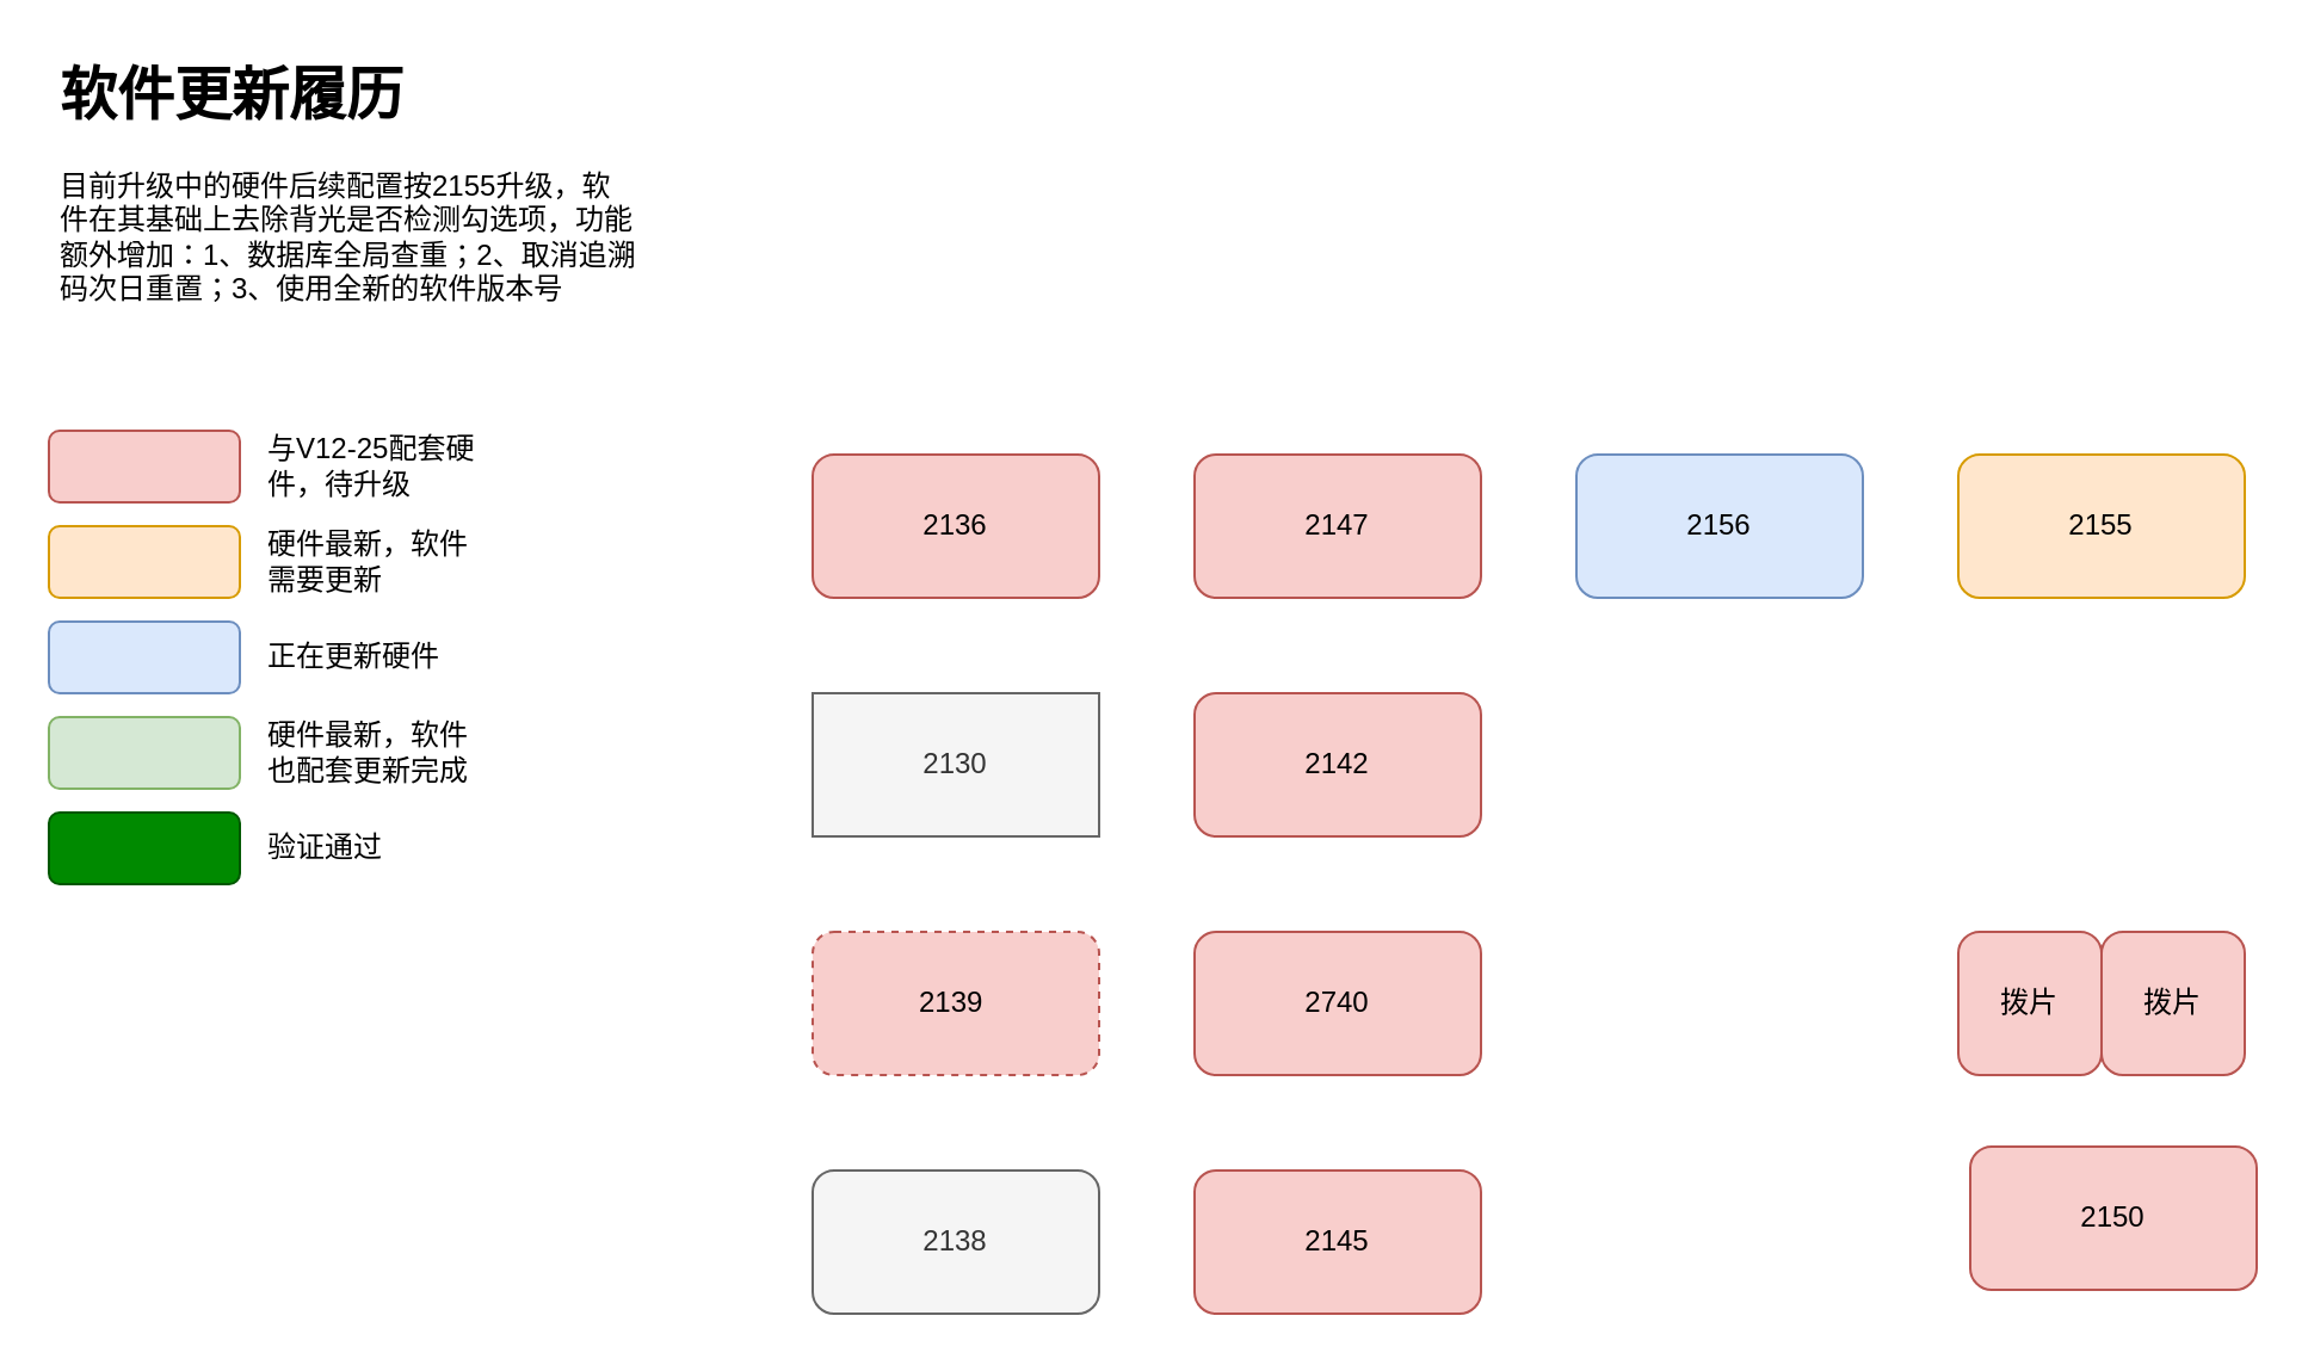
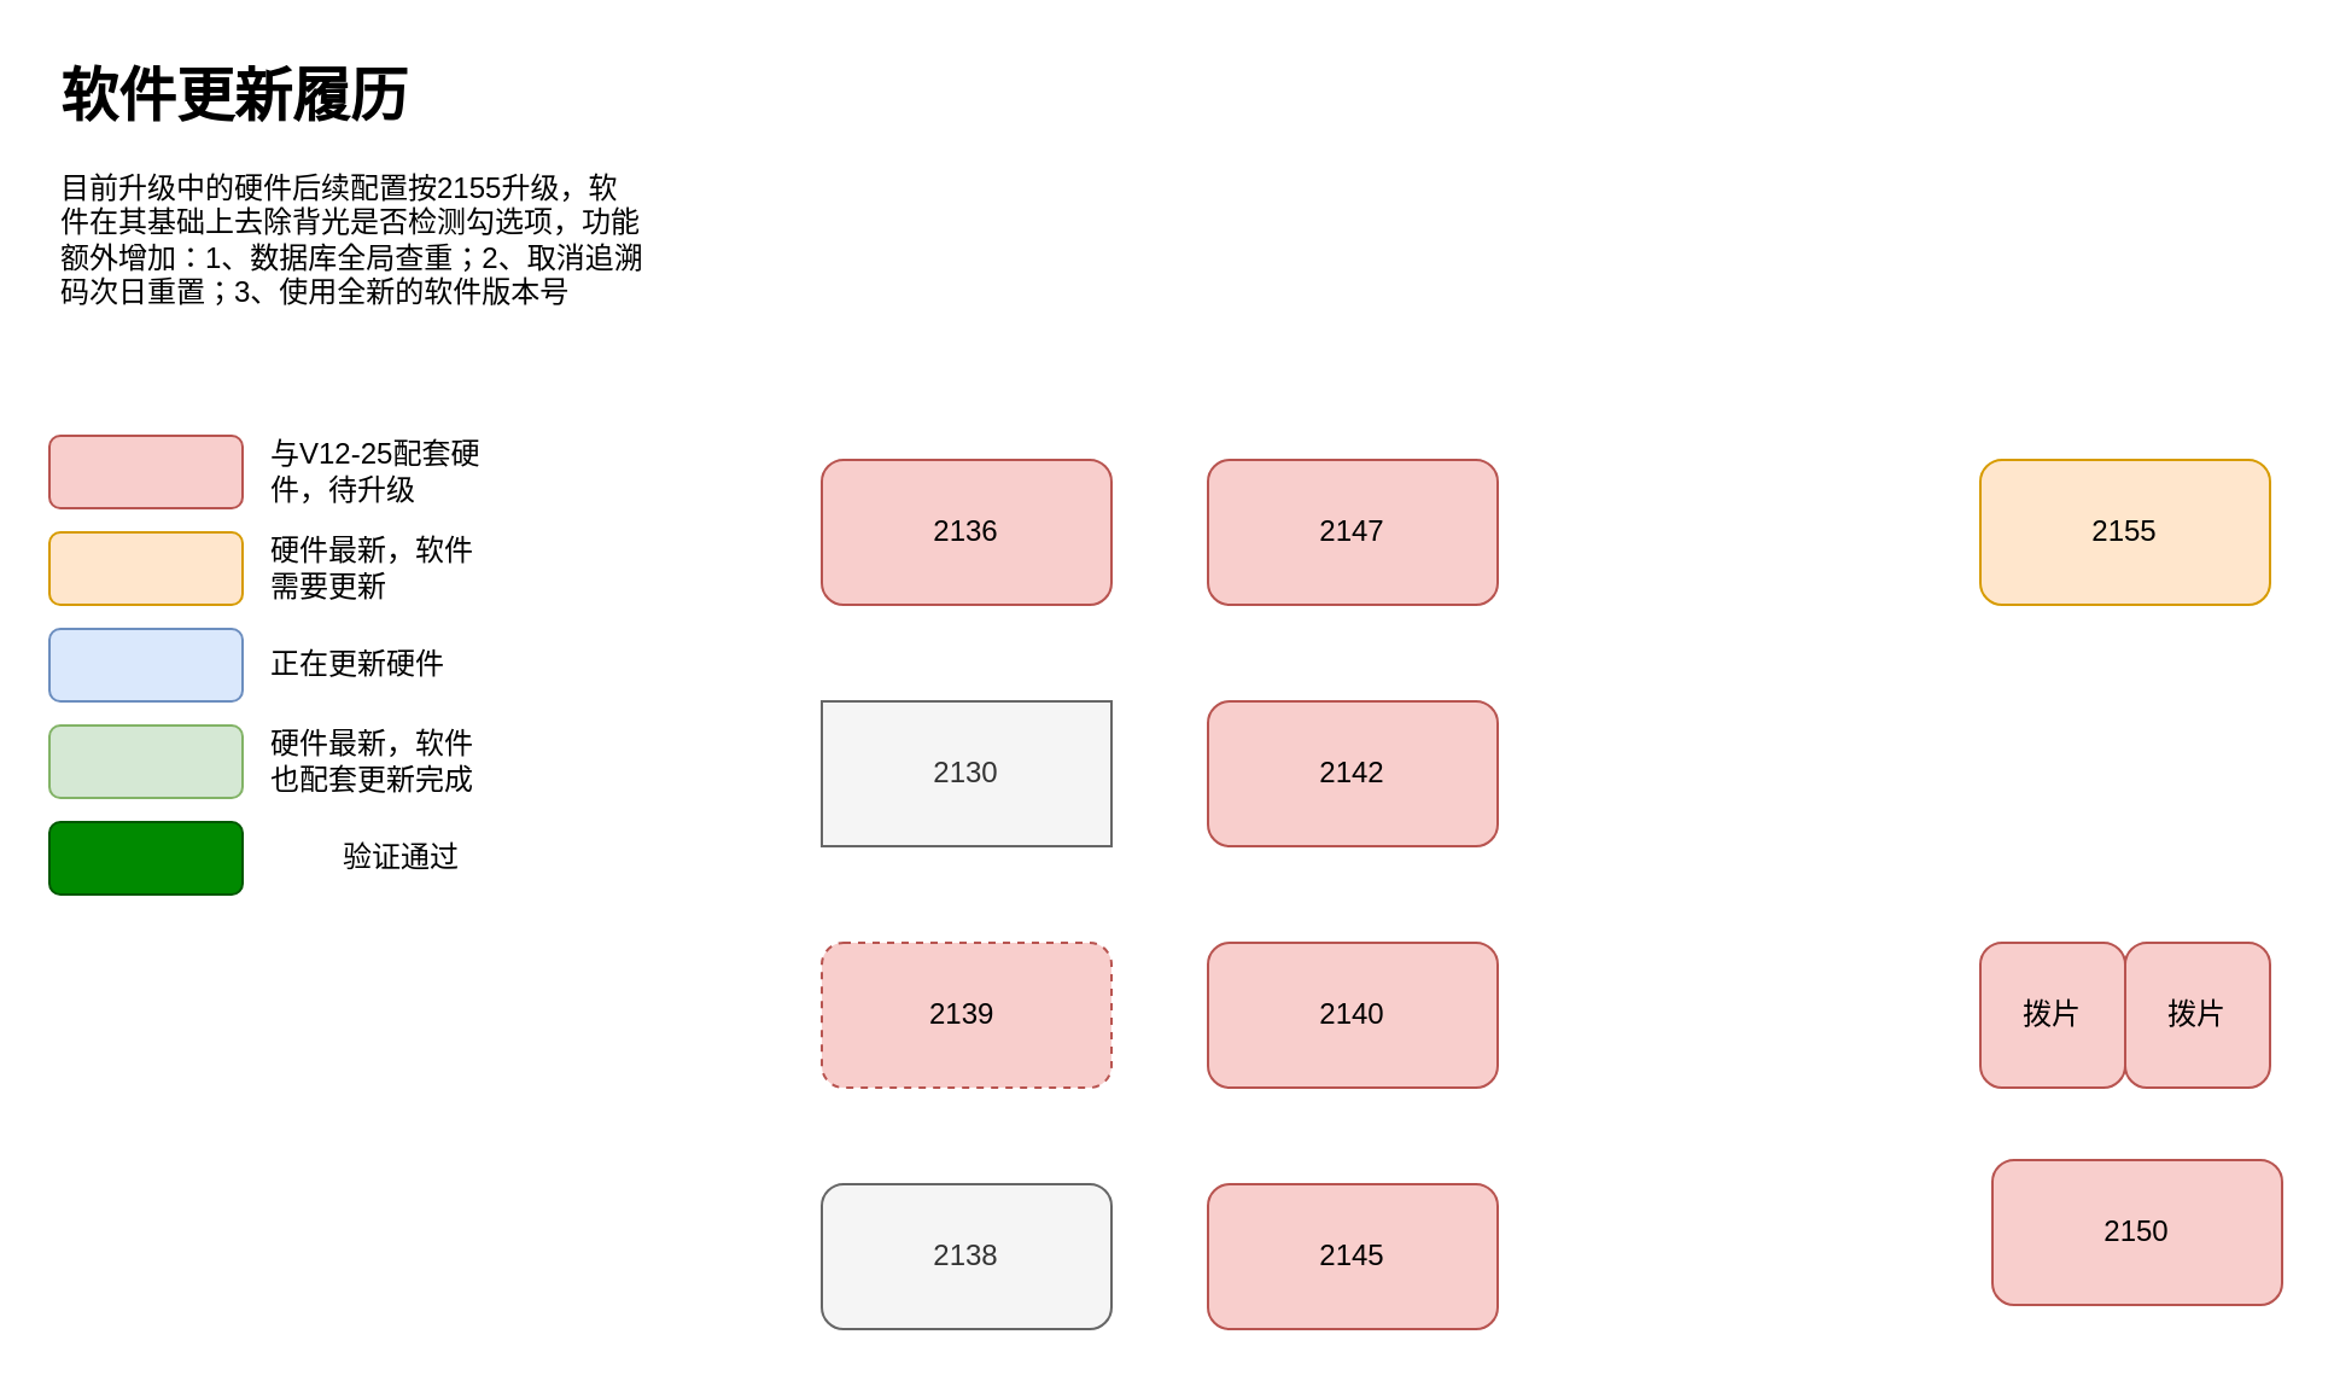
  <mxCell id="0" />
  <mxCell id="1" parent="0" />
  <mxCell id="2" value="2136" style="rounded=1;whiteSpace=wrap;html=1;fillColor=#f8cecc;strokeColor=#b85450;" parent="1" vertex="1"><mxGeometry x="340" y="190" width="120" height="60" as="geometry" /></mxCell>
  <mxCell id="3" value="2147" style="rounded=1;whiteSpace=wrap;html=1;fillColor=#f8cecc;strokeColor=#b85450;" parent="1" vertex="1"><mxGeometry x="500" y="190" width="120" height="60" as="geometry" /></mxCell>
- <mxCell id="4" value="2156" style="rounded=1;whiteSpace=wrap;html=1;fillColor=#dae8fc;strokeColor=#6c8ebf;fixDash=0;autosize=0;treeFolding=0;noLabel=0;portConstraintRotation=0;absoluteArcSize=0;" parent="1" vertex="1"><mxGeometry x="660" y="190" width="120" height="60" as="geometry" /></mxCell>
  <mxCell id="5" value="2155" style="rounded=1;whiteSpace=wrap;html=1;fillColor=#ffe6cc;strokeColor=#d79b00;" parent="1" vertex="1"><mxGeometry x="820" y="190" width="120" height="60" as="geometry" /></mxCell>
  <mxCell id="6" value="2130" style="whiteSpace=wrap;html=1;fillColor=#f5f5f5;strokeColor=#666666;fontColor=#333333;rounded=0;" parent="1" vertex="1"><mxGeometry x="340" y="290" width="120" height="60" as="geometry" /></mxCell>
  <mxCell id="7" value="" style="rounded=1;whiteSpace=wrap;html=1;fillColor=#f8cecc;strokeColor=#b85450;" parent="1" vertex="1"><mxGeometry x="20" y="180" width="80" height="30" as="geometry" /></mxCell>
  <mxCell id="8" value="" style="rounded=1;whiteSpace=wrap;html=1;fillColor=#ffe6cc;strokeColor=#d79b00;" parent="1" vertex="1"><mxGeometry x="20" y="220" width="80" height="30" as="geometry" /></mxCell>
  <mxCell id="9" value="" style="rounded=1;whiteSpace=wrap;html=1;fillColor=#d5e8d4;strokeColor=#82b366;" parent="1" vertex="1"><mxGeometry x="20" y="300" width="80" height="30" as="geometry" /></mxCell>
  <mxCell id="10" value="与V12-25配套硬件，待升级" style="text;html=1;strokeColor=none;fillColor=none;align=left;verticalAlign=middle;whiteSpace=wrap;rounded=0;" parent="1" vertex="1"><mxGeometry x="110" y="185" width="110" height="20" as="geometry" /></mxCell>
  <mxCell id="11" value="硬件最新，软件需要更新" style="text;html=1;strokeColor=none;fillColor=none;align=left;verticalAlign=middle;whiteSpace=wrap;rounded=0;" parent="1" vertex="1"><mxGeometry x="110" y="225" width="90" height="20" as="geometry" /></mxCell>
  <mxCell id="12" value="硬件最新，软件也配套更新完成" style="text;html=1;strokeColor=none;fillColor=none;align=left;verticalAlign=middle;whiteSpace=wrap;rounded=0;" parent="1" vertex="1"><mxGeometry x="110" y="305" width="90" height="20" as="geometry" /></mxCell>
  <mxCell id="13" value="2142" style="rounded=1;whiteSpace=wrap;html=1;fillColor=#f8cecc;strokeColor=#b85450;" parent="1" vertex="1"><mxGeometry x="500" y="290" width="120" height="60" as="geometry" /></mxCell>
  <mxCell id="14" value="" style="rounded=1;whiteSpace=wrap;html=1;fillColor=#dae8fc;strokeColor=#6c8ebf;" parent="1" vertex="1"><mxGeometry x="20" y="260" width="80" height="30" as="geometry" /></mxCell>
  <mxCell id="15" value="正在更新硬件" style="text;html=1;strokeColor=none;fillColor=none;align=left;verticalAlign=middle;whiteSpace=wrap;rounded=0;" parent="1" vertex="1"><mxGeometry x="110" y="265" width="90" height="20" as="geometry" /></mxCell>
  <mxCell id="16" value="" style="rounded=1;whiteSpace=wrap;html=1;fillColor=#008a00;strokeColor=#005700;fontColor=#ffffff;" parent="1" vertex="1"><mxGeometry x="20" y="340" width="80" height="30" as="geometry" /></mxCell>
- <mxCell id="17" value="验证通过" style="text;html=1;strokeColor=none;fillColor=none;align=left;verticalAlign=middle;whiteSpace=wrap;rounded=0;" parent="1" vertex="1"><mxGeometry x="110" y="345" width="70" height="20" as="geometry" /></mxCell>
+ <mxCell id="17" value="验证通过" style="text;html=1;strokeColor=none;fillColor=none;align=left;verticalAlign=middle;whiteSpace=wrap;rounded=0;" parent="1" vertex="1"><mxGeometry x="140" y="345" width="70" height="20" as="geometry" /></mxCell>
  <mxCell id="18" value="&lt;h1&gt;软件更新履历&lt;/h1&gt;&lt;p&gt;目前升级中的硬件后续配置按2155升级，软件在其基础上去除背光是否检测勾选项，功能额外增加：1、数据库全局查重；2、取消追溯码次日重置；3、使用全新的软件版本号&lt;/p&gt;" style="text;html=1;strokeColor=none;fillColor=none;spacing=5;spacingTop=-20;whiteSpace=wrap;overflow=hidden;rounded=0;align=left;" parent="1" vertex="1"><mxGeometry x="20" y="20" width="250" height="120" as="geometry" /></mxCell>
- <mxCell id="19" value="2740" style="rounded=1;whiteSpace=wrap;html=1;fillColor=#f8cecc;strokeColor=#b85450;" vertex="1" parent="1"><mxGeometry x="500" y="390" width="120" height="60" as="geometry" /></mxCell>
+ <mxCell id="19" value="2140" style="rounded=1;whiteSpace=wrap;html=1;fillColor=#f8cecc;strokeColor=#b85450;" vertex="1" parent="1"><mxGeometry x="500" y="390" width="120" height="60" as="geometry" /></mxCell>
  <mxCell id="20" value="2139&amp;nbsp;" style="rounded=1;whiteSpace=wrap;html=1;fillColor=#f8cecc;strokeColor=#b85450;dashed=1;" vertex="1" parent="1"><mxGeometry x="340" y="390" width="120" height="60" as="geometry" /></mxCell>
  <mxCell id="21" value="2138" style="rounded=1;whiteSpace=wrap;html=1;fillColor=#f5f5f5;strokeColor=#666666;fontColor=#333333;" vertex="1" parent="1"><mxGeometry x="340" y="490" width="120" height="60" as="geometry" /></mxCell>
  <mxCell id="22" value="2145" style="rounded=1;whiteSpace=wrap;html=1;fillColor=#f8cecc;strokeColor=#b85450;" vertex="1" parent="1"><mxGeometry x="500" y="490" width="120" height="60" as="geometry" /></mxCell>
  <mxCell id="23" value="2150" style="rounded=1;whiteSpace=wrap;html=1;fillColor=#f8cecc;strokeColor=#b85450;" vertex="1" parent="1"><mxGeometry x="825" y="480" width="120" height="60" as="geometry" /></mxCell>
  <mxCell id="24" value="拨片" style="rounded=1;whiteSpace=wrap;html=1;fillColor=#f8cecc;strokeColor=#b85450;" vertex="1" parent="1"><mxGeometry x="820" y="390" width="60" height="60" as="geometry" /></mxCell>
  <mxCell id="25" value="拨片" style="rounded=1;whiteSpace=wrap;html=1;fillColor=#f8cecc;strokeColor=#b85450;" vertex="1" parent="1"><mxGeometry x="880" y="390" width="60" height="60" as="geometry" /></mxCell>
